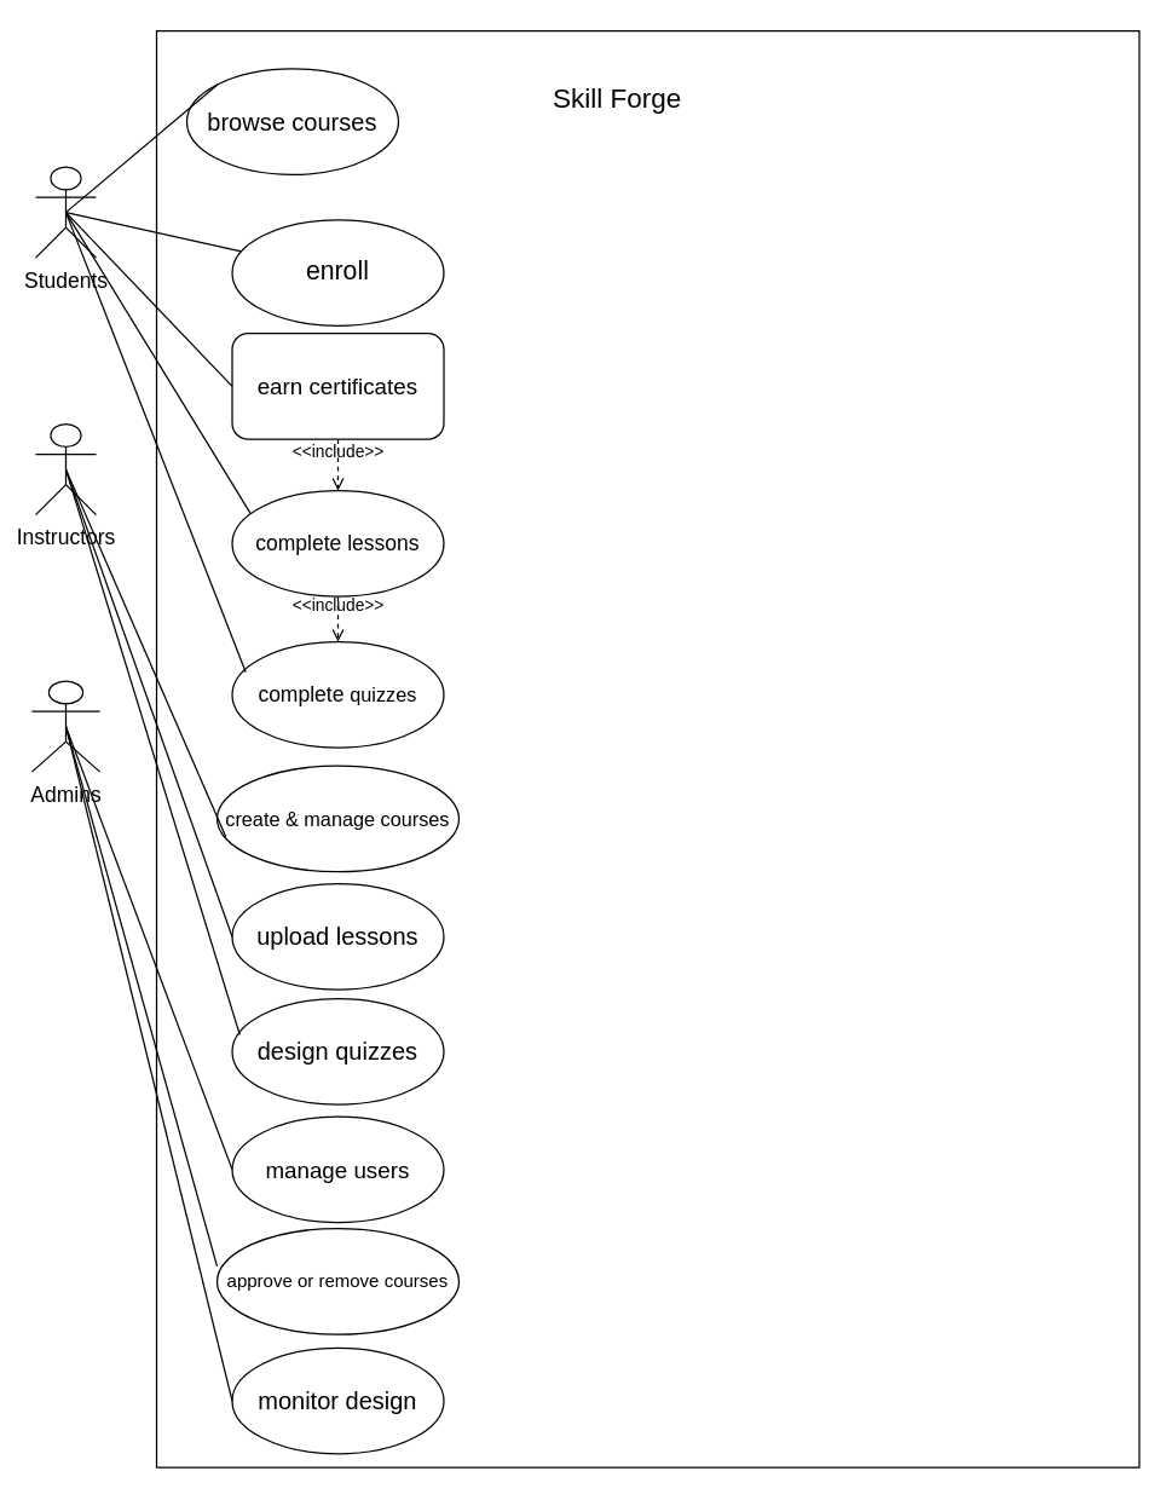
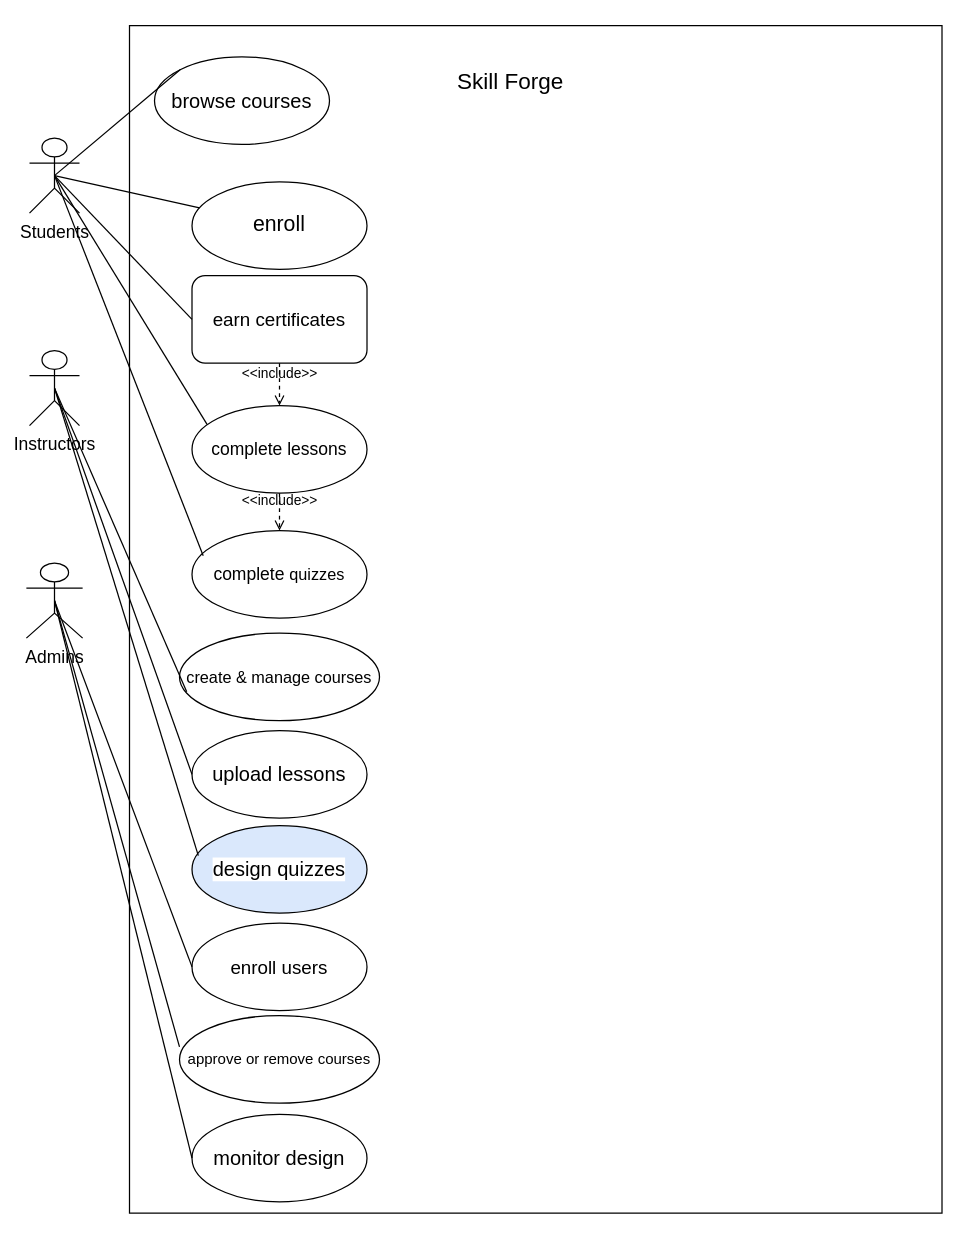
  <mxCell id="0" />
  <mxCell id="1" parent="0" />
  <mxCell id="2" value="&lt;font face=&quot;Helvetica&quot; style=&quot;font-size: 14px;&quot;&gt;Students&lt;/font&gt;" style="shape=umlActor;verticalLabelPosition=bottom;verticalAlign=top;html=1;fontFamily=Times New Roman;noLabel=0;labelBackgroundColor=default;" vertex="1" parent="1"><mxGeometry x="23" y="110" width="40" height="60" as="geometry" /></mxCell>
  <mxCell id="3" value="&lt;font style=&quot;font-size: 14px;&quot; face=&quot;Helvetica&quot;&gt;Instructors&lt;/font&gt;" style="shape=umlActor;verticalLabelPosition=bottom;verticalAlign=top;html=1;labelBackgroundColor=default;" vertex="1" parent="1"><mxGeometry x="23" y="280" width="40" height="60" as="geometry" /></mxCell>
  <mxCell id="4" value="" style="whiteSpace=wrap;html=1;labelBackgroundColor=default;fontStyle=1" vertex="1" parent="1"><mxGeometry x="103" y="20" width="650" height="950" as="geometry" /></mxCell>
  <mxCell id="5" value="&lt;font style=&quot;font-size: 16px;&quot;&gt;browse courses&lt;/font&gt;" style="ellipse;whiteSpace=wrap;html=1;labelBackgroundColor=default;" vertex="1" parent="1"><mxGeometry x="123" y="45" width="140" height="70" as="geometry" /></mxCell>
  <mxCell id="6" value="&lt;font style=&quot;font-size: 17px;&quot;&gt;enroll&lt;/font&gt;" style="ellipse;whiteSpace=wrap;html=1;labelBackgroundColor=default;" vertex="1" parent="1"><mxGeometry x="153" y="145" width="140" height="70" as="geometry" /></mxCell>
  <mxCell id="7" value="&lt;font style=&quot;font-size: 13px;&quot;&gt;create &amp;amp; manage courses&lt;/font&gt;" style="ellipse;whiteSpace=wrap;html=1;labelBackgroundColor=default;" vertex="1" parent="1"><mxGeometry x="143" y="506" width="160" height="70" as="geometry" /></mxCell>
  <mxCell id="8" value="&lt;font style=&quot;font-size: 16px;&quot;&gt;upload lessons&lt;/font&gt;" style="ellipse;whiteSpace=wrap;html=1;labelBackgroundColor=default;" vertex="1" parent="1"><mxGeometry x="153" y="584" width="140" height="70" as="geometry" /></mxCell>
- <mxCell id="9" value="&lt;font style=&quot;font-size: 16px;&quot;&gt;design&amp;nbsp;quizzes&lt;/font&gt;" style="ellipse;whiteSpace=wrap;html=1;labelBackgroundColor=default;" vertex="1" parent="1"><mxGeometry x="153" y="660" width="140" height="70" as="geometry" /></mxCell>
+ <mxCell id="9" value="&lt;font style=&quot;font-size: 16px;&quot;&gt;design&amp;nbsp;quizzes&lt;/font&gt;" style="ellipse;whiteSpace=wrap;html=1;labelBackgroundColor=default;fillColor=#dae8fc;" vertex="1" parent="1"><mxGeometry x="153" y="660" width="140" height="70" as="geometry" /></mxCell>
  <mxCell id="10" value="&lt;font style=&quot;font-size: 18px;&quot;&gt;Skill Forge&lt;/font&gt;" style="text;html=1;whiteSpace=wrap;strokeColor=none;fillColor=none;align=center;verticalAlign=middle;rounded=0;labelBackgroundColor=default;" vertex="1" parent="1"><mxGeometry x="293" y="50" width="230" height="30" as="geometry" /></mxCell>
  <mxCell id="11" value="&lt;font style=&quot;font-size: 14px;&quot;&gt;Admins&lt;/font&gt;" style="shape=umlActor;verticalLabelPosition=bottom;verticalAlign=top;html=1;outlineConnect=0;labelBackgroundColor=default;" vertex="1" parent="1"><mxGeometry x="20.5" y="450" width="45" height="60" as="geometry" /></mxCell>
- <mxCell id="12" value="&lt;font style=&quot;font-size: 15px;&quot;&gt;manage users&lt;/font&gt;" style="ellipse;whiteSpace=wrap;html=1;labelBackgroundColor=default;" vertex="1" parent="1"><mxGeometry x="153" y="738" width="140" height="70" as="geometry" /></mxCell>
+ <mxCell id="12" value="&lt;font style=&quot;font-size: 15px;&quot;&gt;enroll users&lt;/font&gt;" style="ellipse;whiteSpace=wrap;html=1;labelBackgroundColor=default;" vertex="1" parent="1"><mxGeometry x="153" y="738" width="140" height="70" as="geometry" /></mxCell>
  <mxCell id="13" value="&lt;font&gt;approve or remove courses&lt;/font&gt;" style="ellipse;whiteSpace=wrap;html=1;labelBackgroundColor=default;" vertex="1" parent="1"><mxGeometry x="143" y="812" width="160" height="70" as="geometry" /></mxCell>
  <mxCell id="14" value="&lt;font style=&quot;font-size: 16px;&quot;&gt;monitor&amp;nbsp;design&lt;/font&gt;" style="ellipse;whiteSpace=wrap;html=1;labelBackgroundColor=default;" vertex="1" parent="1"><mxGeometry x="153" y="891" width="140" height="70" as="geometry" /></mxCell>
  <mxCell id="15" value="" style="endArrow=none;html=1;rounded=0;labelBackgroundColor=default;entryX=0;entryY=0;entryDx=0;entryDy=0;" edge="1" parent="1" target="5"><mxGeometry relative="1" as="geometry"><mxPoint x="43" y="140" as="sourcePoint" /><mxPoint x="153" y="120" as="targetPoint" /></mxGeometry></mxCell>
  <mxCell id="16" value="" style="endArrow=none;html=1;rounded=0;labelBackgroundColor=default;" edge="1" parent="1" source="6"><mxGeometry relative="1" as="geometry"><mxPoint x="293" y="320" as="sourcePoint" /><mxPoint x="43" y="140" as="targetPoint" /><Array as="points" /></mxGeometry></mxCell>
  <mxCell id="17" value="" style="endArrow=none;html=1;rounded=0;entryX=0.5;entryY=0.5;entryDx=0;entryDy=0;entryPerimeter=0;exitX=0.036;exitY=0.671;exitDx=0;exitDy=0;exitPerimeter=0;labelBackgroundColor=default;" edge="1" parent="1" source="7" target="3"><mxGeometry relative="1" as="geometry"><mxPoint x="293" y="320" as="sourcePoint" /><mxPoint x="453" y="320" as="targetPoint" /></mxGeometry></mxCell>
  <mxCell id="18" value="" style="endArrow=none;html=1;rounded=0;entryX=0;entryY=0.5;entryDx=0;entryDy=0;labelBackgroundColor=default;" edge="1" parent="1" target="8"><mxGeometry relative="1" as="geometry"><mxPoint x="43" y="310" as="sourcePoint" /><mxPoint x="453" y="320" as="targetPoint" /></mxGeometry></mxCell>
  <mxCell id="19" value="" style="endArrow=none;html=1;rounded=0;entryX=0.036;entryY=0.343;entryDx=0;entryDy=0;entryPerimeter=0;exitX=0.5;exitY=0.5;exitDx=0;exitDy=0;exitPerimeter=0;labelBackgroundColor=default;" edge="1" parent="1" source="3" target="9"><mxGeometry relative="1" as="geometry"><mxPoint x="293" y="320" as="sourcePoint" /><mxPoint x="453" y="320" as="targetPoint" /></mxGeometry></mxCell>
  <mxCell id="20" value="" style="endArrow=none;html=1;rounded=0;exitX=0.5;exitY=0.5;exitDx=0;exitDy=0;exitPerimeter=0;labelBackgroundColor=default;entryX=0;entryY=0.5;entryDx=0;entryDy=0;" edge="1" parent="1" source="11" target="12"><mxGeometry relative="1" as="geometry"><mxPoint x="293" y="520" as="sourcePoint" /><mxPoint x="153" y="490" as="targetPoint" /></mxGeometry></mxCell>
  <mxCell id="21" value="" style="endArrow=none;html=1;rounded=0;labelBackgroundColor=default;entryX=0;entryY=0.357;entryDx=0;entryDy=0;entryPerimeter=0;" edge="1" parent="1" target="13"><mxGeometry relative="1" as="geometry"><mxPoint x="43" y="480" as="sourcePoint" /><mxPoint x="453" y="520" as="targetPoint" /></mxGeometry></mxCell>
  <mxCell id="22" value="" style="endArrow=none;html=1;rounded=0;exitX=0.5;exitY=0.5;exitDx=0;exitDy=0;exitPerimeter=0;entryX=0;entryY=0.5;entryDx=0;entryDy=0;labelBackgroundColor=default;" edge="1" parent="1" source="11" target="14"><mxGeometry relative="1" as="geometry"><mxPoint x="53" y="480" as="sourcePoint" /><mxPoint x="453" y="520" as="targetPoint" /></mxGeometry></mxCell>
  <mxCell id="23" value="&lt;span style=&quot;font-size: 15px;&quot;&gt;earn certificates&lt;/span&gt;" style="whiteSpace=wrap;html=1;rounded=1;" vertex="1" parent="1"><mxGeometry x="153" y="220" width="140" height="70" as="geometry" /></mxCell>
  <mxCell id="24" value="" style="endArrow=none;html=1;rounded=0;labelBackgroundColor=default;exitX=0;exitY=0.5;exitDx=0;exitDy=0;" edge="1" parent="1" source="23"><mxGeometry relative="1" as="geometry"><mxPoint x="180" y="229" as="sourcePoint" /><mxPoint x="43" y="140" as="targetPoint" /><Array as="points" /></mxGeometry></mxCell>
  <mxCell id="25" value="&amp;lt;&amp;lt;include&amp;gt;&amp;gt;" style="html=1;verticalAlign=bottom;labelBackgroundColor=none;endArrow=open;endFill=0;dashed=1;rounded=0;entryX=0.5;entryY=0;entryDx=0;entryDy=0;exitX=0.5;exitY=1;exitDx=0;exitDy=0;" edge="1" parent="1" source="23" target="26"><mxGeometry width="160" relative="1" as="geometry"><mxPoint x="293" y="260" as="sourcePoint" /><mxPoint x="443" y="260" as="targetPoint" /></mxGeometry></mxCell>
  <mxCell id="26" value="&lt;font style=&quot;font-size: 14px;&quot;&gt;complete lessons&lt;/font&gt;" style="ellipse;whiteSpace=wrap;html=1;" vertex="1" parent="1"><mxGeometry x="153" y="324" width="140" height="70" as="geometry" /></mxCell>
  <mxCell id="27" value="&lt;span style=&quot;font-size: 14px;&quot;&gt;complete&amp;nbsp;&lt;/span&gt;&lt;font style=&quot;font-size: 13px;&quot;&gt;quizzes&lt;/font&gt;" style="ellipse;whiteSpace=wrap;html=1;" vertex="1" parent="1"><mxGeometry x="153" y="424" width="140" height="70" as="geometry" /></mxCell>
  <mxCell id="28" value="&amp;lt;&amp;lt;include&amp;gt;&amp;gt;" style="html=1;verticalAlign=bottom;labelBackgroundColor=none;endArrow=open;endFill=0;dashed=1;rounded=0;entryX=0.5;entryY=0;entryDx=0;entryDy=0;exitX=0.5;exitY=1;exitDx=0;exitDy=0;" edge="1" parent="1" source="26" target="27"><mxGeometry width="160" relative="1" as="geometry"><mxPoint x="283" y="250" as="sourcePoint" /><mxPoint x="443" y="250" as="targetPoint" /></mxGeometry></mxCell>
  <mxCell id="29" value="" style="endArrow=none;html=1;rounded=0;entryX=0.086;entryY=0.214;entryDx=0;entryDy=0;entryPerimeter=0;" edge="1" parent="1" target="26"><mxGeometry relative="1" as="geometry"><mxPoint x="43" y="140" as="sourcePoint" /><mxPoint x="153" y="340" as="targetPoint" /></mxGeometry></mxCell>
  <mxCell id="30" value="" style="endArrow=none;html=1;rounded=0;entryX=0.064;entryY=0.286;entryDx=0;entryDy=0;entryPerimeter=0;" edge="1" parent="1" target="27"><mxGeometry relative="1" as="geometry"><mxPoint x="43" y="140" as="sourcePoint" /><mxPoint x="443" y="350" as="targetPoint" /></mxGeometry></mxCell>
